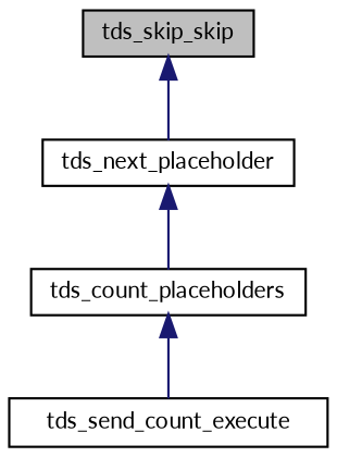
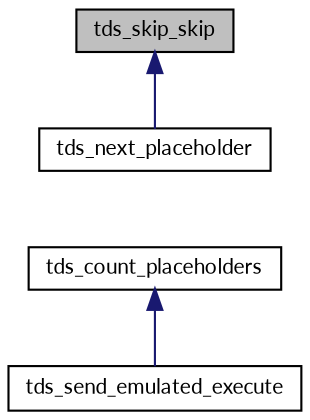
  digraph {
    fontname=Lato
    rankdir=TB
    node [color=black fillcolor=white fontname=Lato fontsize=10 shape=record style=filled]
    edge [color=midnightblue dir=back fontname=Lato fontsize=10 labelfontname=Helvetica labelfontsize=10 style=solid]
    n1 [fillcolor=grey75 fontcolor=black height=0.2 label=tds_skip_skip width=0.4]
    n2 [height=0.2 label=tds_next_placeholder width=0.4]
    n3 [height=0.2 label=tds_count_placeholders width=0.4]
-   n4 [height=0.2 label=tds_send_count_execute width=0.4]
+   n4 [height=0.2 label=tds_send_emulated_execute width=0.4]
    n1 -> n2
-   n2 -> n3
    n3 -> n4
  }
